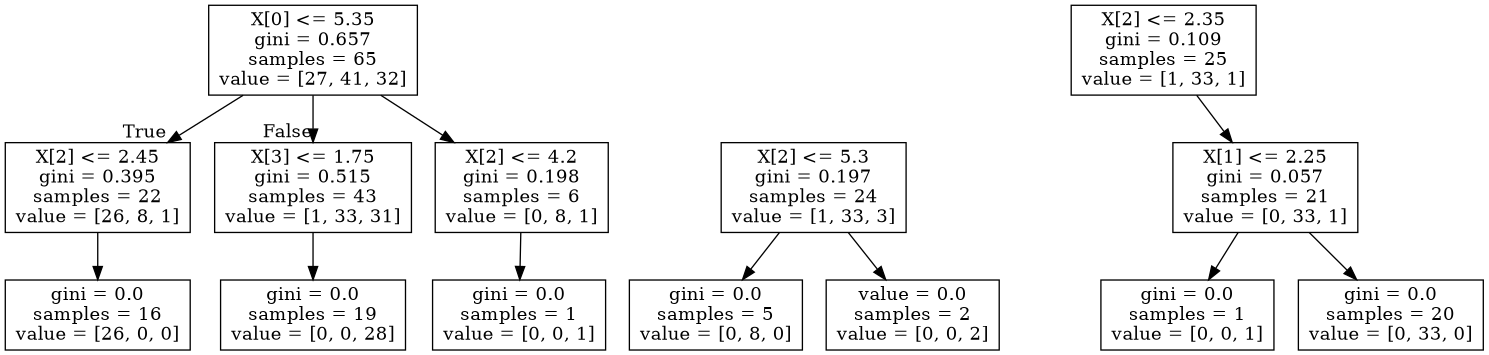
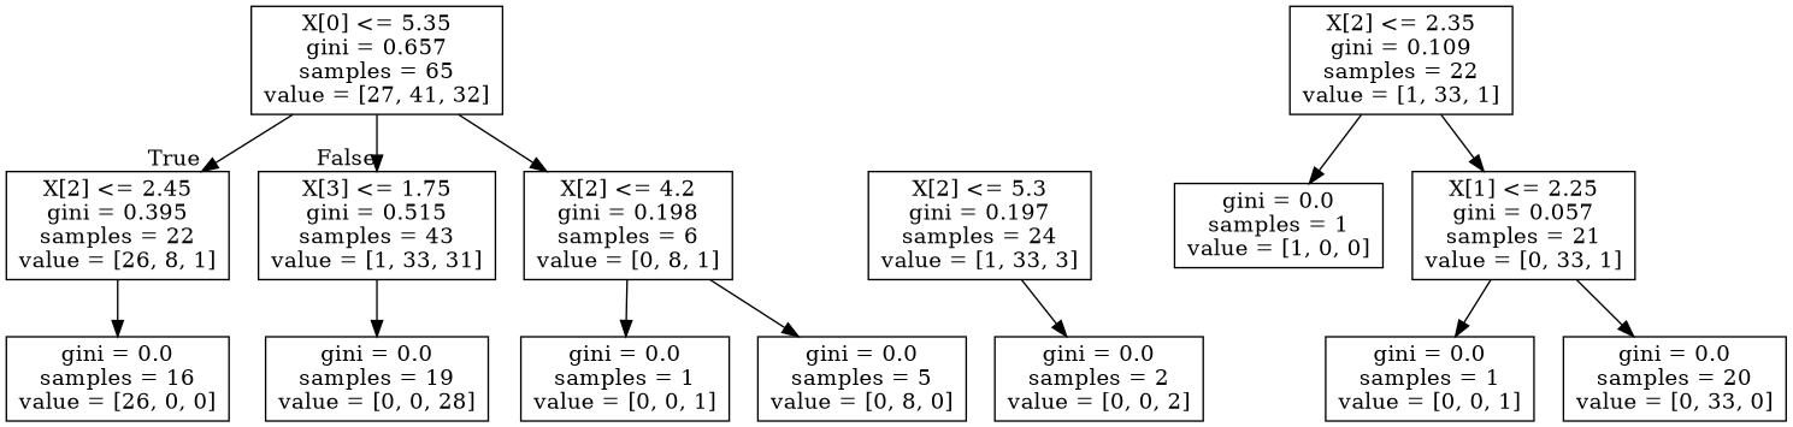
  digraph {
    node [shape=box]
    n1 [label="X[0] <= 5.35\ngini = 0.657\nsamples = 65\nvalue = [27, 41, 32]"]
    n2 [label="X[2] <= 2.45\ngini = 0.395\nsamples = 22\nvalue = [26, 8, 1]"]
    n3 [label="X[3] <= 1.75\ngini = 0.515\nsamples = 43\nvalue = [1, 33, 31]"]
    n4 [label="X[2] <= 4.2\ngini = 0.198\nsamples = 6\nvalue = [0, 8, 1]"]
    n5 [label="gini = 0.0\nsamples = 16\nvalue = [26, 0, 0]"]
    n6 [label="gini = 0.0\nsamples = 19\nvalue = [0, 0, 28]"]
    n7 [label="gini = 0.0\nsamples = 5\nvalue = [0, 8, 0]"]
    n8 [label="gini = 0.0\nsamples = 1\nvalue = [0, 0, 1]"]
    n9 [label="X[2] <= 5.3\ngini = 0.197\nsamples = 24\nvalue = [1, 33, 3]"]
-   n10 [label="value = 0.0\nsamples = 2\nvalue = [0, 0, 2]"]
-   n11 [label="X[2] <= 2.35\ngini = 0.109\nsamples = 25\nvalue = [1, 33, 1]"]
+   n10 [label="gini = 0.0\nsamples = 2\nvalue = [0, 0, 2]"]
+   n11 [label="X[2] <= 2.35\ngini = 0.109\nsamples = 22\nvalue = [1, 33, 1]"]
+   n12 [label="gini = 0.0\nsamples = 1\nvalue = [1, 0, 0]"]
    n13 [label="X[1] <= 2.25\ngini = 0.057\nsamples = 21\nvalue = [0, 33, 1]"]
    n14 [label="gini = 0.0\nsamples = 1\nvalue = [0, 0, 1]"]
    n15 [label="gini = 0.0\nsamples = 20\nvalue = [0, 33, 0]"]
    n1 -> n2 [headlabel=True labelangle=45 labeldistance=2.5]
    n1 -> n3 [headlabel=False labelangle=-45 labeldistance=2.5]
    n1 -> n4
    n2 -> n5
    n3 -> n6
-   n9 -> n7
+   n4 -> n7
    n4 -> n8
    n9 -> n10
+   n11 -> n12
    n11 -> n13
    n13 -> n14
    n13 -> n15
  }
